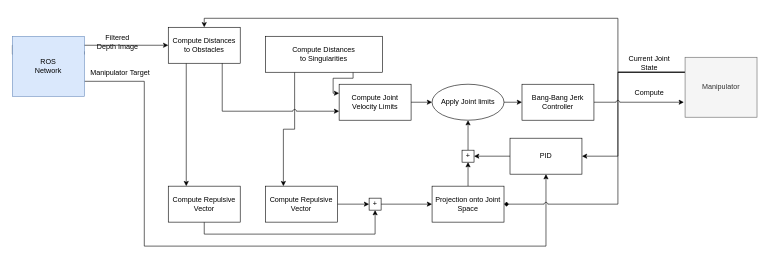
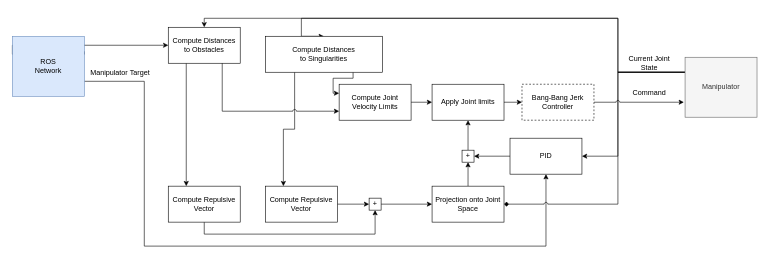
  <mxCell id="0" />
  <mxCell id="1" parent="0" />
  <mxCell id="2" style="edgeStyle=orthogonalEdgeStyle;html=1;exitX=1;exitY=0.25;exitDx=0;exitDy=0;entryX=0;entryY=0.5;entryDx=0;entryDy=0;rounded=0;" parent="1" source="5" target="14" edge="1"><mxGeometry relative="1" as="geometry"><mxPoint y="85" as="targetPoint" x="200" /><Array as="points"><mxPoint x="20" y="90" /></Array></mxGeometry></mxCell>
  <mxCell id="3" style="edgeStyle=orthogonalEdgeStyle;html=1;exitX=1;exitY=0.75;exitDx=0;exitDy=0;rounded=0;entryX=0.5;entryY=1;entryDx=0;entryDy=0;" parent="1" source="5" target="32" edge="1"><mxGeometry relative="1" as="geometry"><mxPoint x="230" y="380" as="targetPoint" /><Array as="points"><mxPoint x="240" y="135" /><mxPoint x="240" y="410" /><mxPoint x="910" y="410" /></Array></mxGeometry></mxCell>
  <mxCell id="4" value="Manipulator Target&amp;nbsp;" style="edgeLabel;html=1;align=center;verticalAlign=middle;resizable=0;points=[];fontSize=12;" parent="3" vertex="1" connectable="0"><mxGeometry x="-0.233" y="2" relative="1" as="geometry"><mxPoint x="-112" y="-288" as="offset" /></mxGeometry></mxCell>
  <mxCell id="5" value="ROS&lt;br&gt;Network" style="rounded=0;whiteSpace=wrap;html=1;fillColor=#dae8fc;strokeColor=#6c8ebf;" parent="1" vertex="1"><mxGeometry x="20" y="60.12" width="120" height="100" as="geometry" /></mxCell>
- <mxCell id="6" value="Filtered&lt;br&gt;Depth Image" style="text;html=1;align=center;verticalAlign=middle;resizable=0;points=[];autosize=1;strokeColor=none;fillColor=none;" parent="1" vertex="1"><mxGeometry x="150" y="49" width="90" height="40" as="geometry" /></mxCell>
  <mxCell id="7" style="edgeStyle=orthogonalEdgeStyle;html=1;exitX=0;exitY=0.25;exitDx=0;exitDy=0;fontSize=12;strokeColor=none;rounded=0;entryX=0.5;entryY=0;entryDx=0;entryDy=0;" parent="1" source="12" target="14" edge="1"><mxGeometry relative="1" as="geometry"><mxPoint x="720" y="20" as="targetPoint" /><Array as="points"><mxPoint x="1250" y="85" /><mxPoint x="1250" y="20" /><mxPoint x="228" y="20" /></Array></mxGeometry></mxCell>
  <mxCell id="8" style="edgeStyle=orthogonalEdgeStyle;rounded=0;html=1;exitX=0;exitY=0.25;exitDx=0;exitDy=0;entryX=0.5;entryY=0;entryDx=0;entryDy=0;fontSize=12;" parent="1" source="12" target="14" edge="1"><mxGeometry relative="1" as="geometry"><Array as="points"><mxPoint x="1030" y="120" /><mxPoint x="1030" y="30" /><mxPoint x="340" y="30" /></Array></mxGeometry></mxCell>
+ <mxCell id="9" style="edgeStyle=orthogonalEdgeStyle;rounded=0;html=1;exitX=0;exitY=0.25;exitDx=0;exitDy=0;entryX=0.5;entryY=0;entryDx=0;entryDy=0;fontSize=12;" parent="1" source="12" target="17" edge="1"><mxGeometry relative="1" as="geometry"><Array as="points"><mxPoint x="1030" y="120" /><mxPoint x="1030" y="30" /><mxPoint x="502" y="30" /></Array></mxGeometry></mxCell>
  <mxCell id="10" style="edgeStyle=orthogonalEdgeStyle;rounded=0;jumpStyle=arc;html=1;exitX=0;exitY=0.25;exitDx=0;exitDy=0;entryX=1;entryY=0.5;entryDx=0;entryDy=0;fontSize=12;endArrow=diamond;" parent="1" source="12" target="28" edge="1"><mxGeometry relative="1" as="geometry"><Array as="points"><mxPoint x="1030" y="120" /><mxPoint x="1030" y="340" /></Array></mxGeometry></mxCell>
  <mxCell id="11" style="edgeStyle=orthogonalEdgeStyle;rounded=0;jumpStyle=arc;html=1;exitX=0;exitY=0.25;exitDx=0;exitDy=0;entryX=1;entryY=0.5;entryDx=0;entryDy=0;fontSize=12;" parent="1" source="12" target="32" edge="1"><mxGeometry relative="1" as="geometry"><Array as="points"><mxPoint x="1030" y="120" /><mxPoint x="1030" y="260" /></Array></mxGeometry></mxCell>
  <mxCell id="12" value="Manipulator" style="rounded=0;whiteSpace=wrap;html=1;fillColor=#f5f5f5;fontColor=#333333;strokeColor=#666666;" parent="1" vertex="1"><mxGeometry x="1142" y="95" width="120" height="100" as="geometry" /></mxCell>
  <mxCell id="13" style="edgeStyle=orthogonalEdgeStyle;rounded=0;html=1;exitX=0.25;exitY=1;exitDx=0;exitDy=0;entryX=0.25;entryY=0;entryDx=0;entryDy=0;fontSize=12;" parent="1" source="14" target="19" edge="1"><mxGeometry relative="1" as="geometry" /></mxCell>
  <mxCell id="14" value="Compute Distances&lt;br&gt;to Obstacles" style="rounded=0;whiteSpace=wrap;html=1;fontSize=12;" parent="1" vertex="1"><mxGeometry x="280" y="45" width="120" height="60" as="geometry" /></mxCell>
  <mxCell id="15" style="edgeStyle=orthogonalEdgeStyle;rounded=0;html=1;exitX=0.25;exitY=1;exitDx=0;exitDy=0;entryX=0.25;entryY=0;entryDx=0;entryDy=0;fontSize=12;jumpStyle=arc;" parent="1" source="17" target="21" edge="1"><mxGeometry relative="1" as="geometry" /></mxCell>
  <mxCell id="16" style="edgeStyle=orthogonalEdgeStyle;rounded=0;html=1;exitX=0.75;exitY=1;exitDx=0;exitDy=0;entryX=0;entryY=0.25;entryDx=0;entryDy=0;fontSize=12;" parent="1" source="17" target="23" edge="1"><mxGeometry relative="1" as="geometry" /></mxCell>
  <mxCell id="17" value="Compute Distances&lt;br&gt;to Singularities" style="rounded=0;whiteSpace=wrap;html=1;fontSize=12;" parent="1" vertex="1"><mxGeometry x="442" y="60" width="195" height="60" as="geometry" /></mxCell>
  <mxCell id="18" style="edgeStyle=orthogonalEdgeStyle;rounded=0;jumpStyle=arc;html=1;exitX=0.5;exitY=1;exitDx=0;exitDy=0;fontSize=12;entryX=0.5;entryY=1;entryDx=0;entryDy=0;" parent="1" source="19" target="26" edge="1"><mxGeometry relative="1" as="geometry"><mxPoint x="720" y="390" as="targetPoint" /><Array as="points"><mxPoint x="340" y="390" /><mxPoint x="625" y="390" /></Array></mxGeometry></mxCell>
  <mxCell id="19" value="Compute Repulsive Vector" style="rounded=0;whiteSpace=wrap;html=1;fontSize=12;" parent="1" vertex="1"><mxGeometry x="280" y="310" width="120" height="60" as="geometry" /></mxCell>
  <mxCell id="20" style="edgeStyle=orthogonalEdgeStyle;rounded=0;jumpStyle=arc;html=1;exitX=1;exitY=0.5;exitDx=0;exitDy=0;entryX=0;entryY=0.5;entryDx=0;entryDy=0;fontSize=12;" parent="1" source="21" target="26" edge="1"><mxGeometry relative="1" as="geometry" /></mxCell>
  <mxCell id="21" value="Compute Repulsive Vector" style="rounded=0;whiteSpace=wrap;html=1;fontSize=12;" parent="1" vertex="1"><mxGeometry x="442" y="310" width="120" height="60" as="geometry" /></mxCell>
  <mxCell id="22" style="edgeStyle=orthogonalEdgeStyle;rounded=0;jumpStyle=arc;html=1;exitX=1;exitY=0.5;exitDx=0;exitDy=0;entryX=0;entryY=0.5;entryDx=0;entryDy=0;fontSize=12;" parent="1" source="23" target="37" edge="1"><mxGeometry relative="1" as="geometry" /></mxCell>
  <mxCell id="23" value="Compute Joint Velocity Limits" style="rounded=0;whiteSpace=wrap;html=1;fontSize=12;" parent="1" vertex="1"><mxGeometry x="565" y="140" width="120" height="60" as="geometry" /></mxCell>
  <mxCell id="24" style="edgeStyle=orthogonalEdgeStyle;rounded=0;html=1;exitX=0.75;exitY=1;exitDx=0;exitDy=0;entryX=0;entryY=0.75;entryDx=0;entryDy=0;fontSize=12;jumpStyle=arc;" parent="1" source="14" target="23" edge="1"><mxGeometry relative="1" as="geometry"><mxPoint x="370" y="200" as="targetPoint" /></mxGeometry></mxCell>
  <mxCell id="25" style="edgeStyle=orthogonalEdgeStyle;rounded=0;jumpStyle=arc;html=1;exitX=1;exitY=0.5;exitDx=0;exitDy=0;fontSize=12;entryX=0;entryY=0.5;entryDx=0;entryDy=0;" parent="1" source="26" target="28" edge="1"><mxGeometry relative="1" as="geometry"><mxPoint x="800" y="340.143" as="targetPoint" /></mxGeometry></mxCell>
  <mxCell id="26" value="+" style="whiteSpace=wrap;html=1;aspect=fixed;fontSize=12;" parent="1" vertex="1"><mxGeometry x="615" y="330" width="20" height="20" as="geometry" /></mxCell>
  <mxCell id="27" style="edgeStyle=orthogonalEdgeStyle;rounded=0;jumpStyle=arc;html=1;fontSize=12;entryX=0.5;entryY=1;entryDx=0;entryDy=0;" parent="1" source="28" target="34" edge="1"><mxGeometry relative="1" as="geometry"><mxPoint x="780" y="240" as="targetPoint" /></mxGeometry></mxCell>
  <mxCell id="28" value="Projection onto Joint Space" style="rounded=0;whiteSpace=wrap;html=1;fontSize=12;" parent="1" vertex="1"><mxGeometry x="720" y="310" width="120" height="60" as="geometry" /></mxCell>
  <mxCell id="29" value="Current Joint&lt;br&gt;State" style="text;html=1;align=center;verticalAlign=middle;resizable=0;points=[];autosize=1;strokeColor=none;fillColor=none;fontSize=12;" parent="1" vertex="1"><mxGeometry x="1037" y="84" width="90" height="40" as="geometry" /></mxCell>
- <mxCell id="30" value="Compute" style="text;html=1;align=center;verticalAlign=middle;resizable=0;points=[];autosize=1;strokeColor=none;fillColor=none;fontSize=12;" parent="1" vertex="1"><mxGeometry x="1042" y="140" width="80" height="30" as="geometry" /></mxCell>
+ <mxCell id="30" value="Command" style="text;html=1;align=center;verticalAlign=middle;resizable=0;points=[];autosize=1;strokeColor=none;fillColor=none;fontSize=12;" parent="1" vertex="1"><mxGeometry x="1042" y="140" width="80" height="30" as="geometry" /></mxCell>
  <mxCell id="31" style="edgeStyle=orthogonalEdgeStyle;rounded=0;jumpStyle=arc;html=1;exitX=0;exitY=0.5;exitDx=0;exitDy=0;fontSize=12;entryX=1;entryY=0.5;entryDx=0;entryDy=0;" parent="1" source="32" target="34" edge="1"><mxGeometry relative="1" as="geometry"><mxPoint x="800" y="200.143" as="targetPoint" /></mxGeometry></mxCell>
  <mxCell id="32" value="PID" style="rounded=0;whiteSpace=wrap;html=1;fontSize=12;" parent="1" vertex="1"><mxGeometry x="850" y="230" width="120" height="60" as="geometry" /></mxCell>
  <mxCell id="33" style="edgeStyle=orthogonalEdgeStyle;rounded=0;jumpStyle=arc;html=1;exitX=0.5;exitY=0;exitDx=0;exitDy=0;entryX=0.5;entryY=1;entryDx=0;entryDy=0;fontSize=12;" parent="1" source="34" target="37" edge="1"><mxGeometry relative="1" as="geometry" /></mxCell>
  <mxCell id="34" value="+" style="whiteSpace=wrap;html=1;aspect=fixed;fontSize=12;" parent="1" vertex="1"><mxGeometry x="770" y="250" width="20" height="20" as="geometry" /></mxCell>
  <mxCell id="35" style="edgeStyle=orthogonalEdgeStyle;rounded=0;jumpStyle=arc;html=1;fontSize=12;exitX=1;exitY=0.5;exitDx=0;exitDy=0;" parent="1" source="38" edge="1"><mxGeometry relative="1" as="geometry"><mxPoint x="1140" y="170" as="targetPoint" /><Array as="points"><mxPoint x="1130" y="170" /><mxPoint x="1130" y="170" /></Array></mxGeometry></mxCell>
  <mxCell id="36" style="edgeStyle=orthogonalEdgeStyle;rounded=0;jumpStyle=arc;html=1;exitX=1;exitY=0.5;exitDx=0;exitDy=0;entryX=0;entryY=0.5;entryDx=0;entryDy=0;fontSize=12;" parent="1" source="37" target="38" edge="1"><mxGeometry relative="1" as="geometry" /></mxCell>
- <mxCell id="37" value="Apply Joint limits" style="ellipse;whiteSpace=wrap;html=1;fontSize=12;" parent="1" vertex="1"><mxGeometry x="720" y="140" width="120" height="60" as="geometry" /></mxCell>
- <mxCell id="38" value="Bang-Bang Jerk Controller" style="rounded=0;whiteSpace=wrap;html=1;fontSize=12;" parent="1" vertex="1"><mxGeometry x="870" y="140" width="120" height="60" as="geometry" /></mxCell>
+ <mxCell id="37" value="Apply Joint limits" style="rounded=0;whiteSpace=wrap;html=1;fontSize=12;" parent="1" vertex="1"><mxGeometry x="720" y="140" width="120" height="60" as="geometry" /></mxCell>
+ <mxCell id="38" value="Bang-Bang Jerk Controller" style="rounded=0;whiteSpace=wrap;html=1;fontSize=12;dashed=1;" parent="1" vertex="1"><mxGeometry x="870" y="140" width="120" height="60" as="geometry" /></mxCell>
